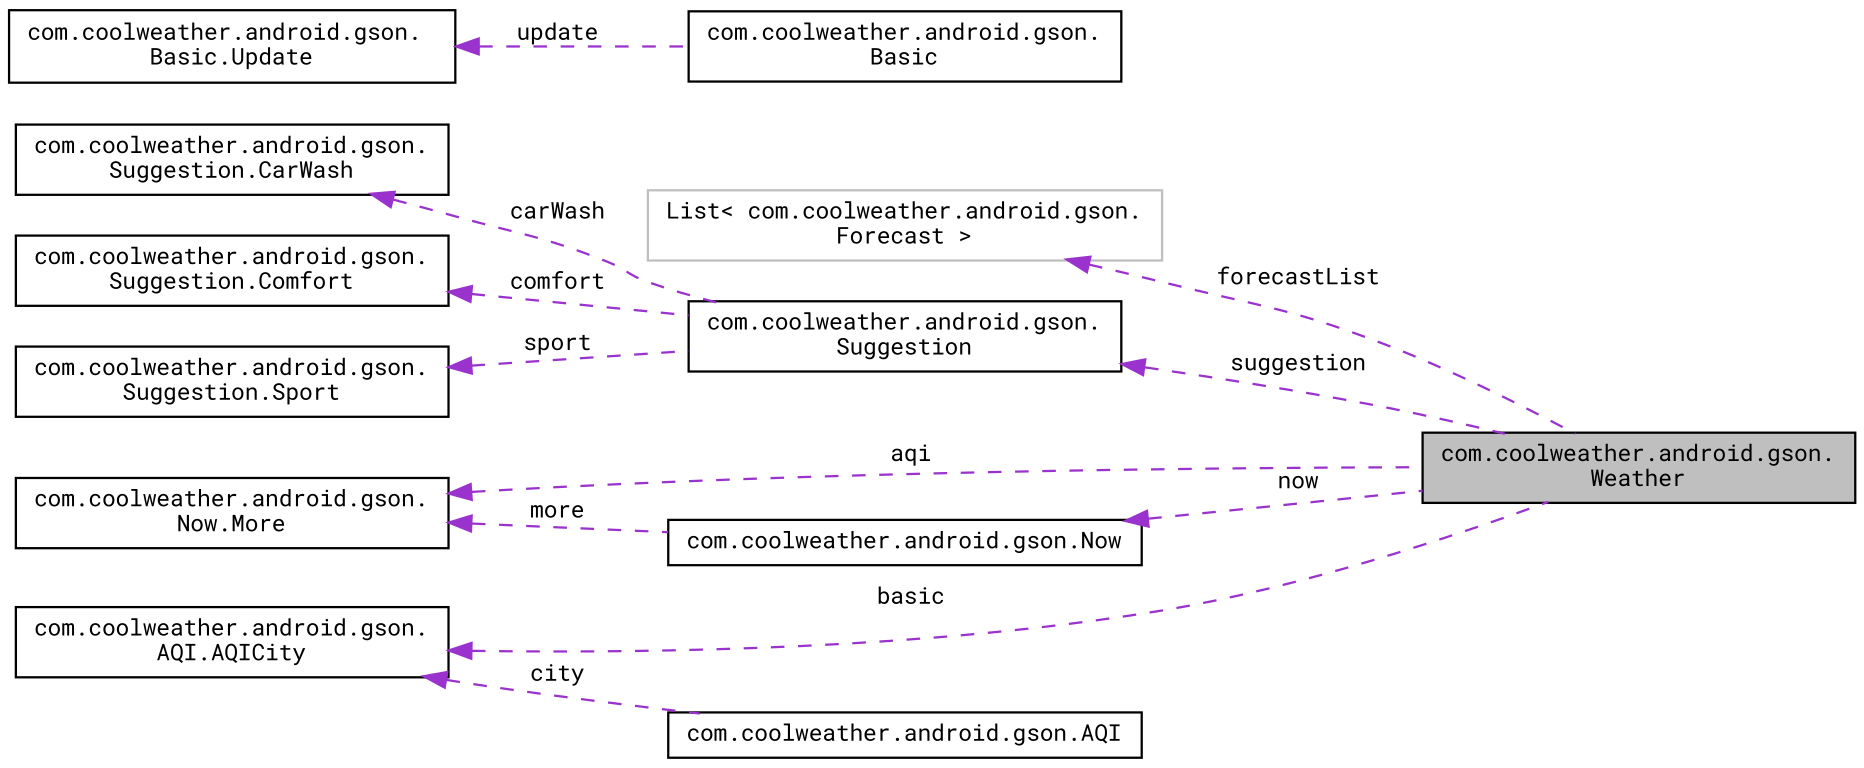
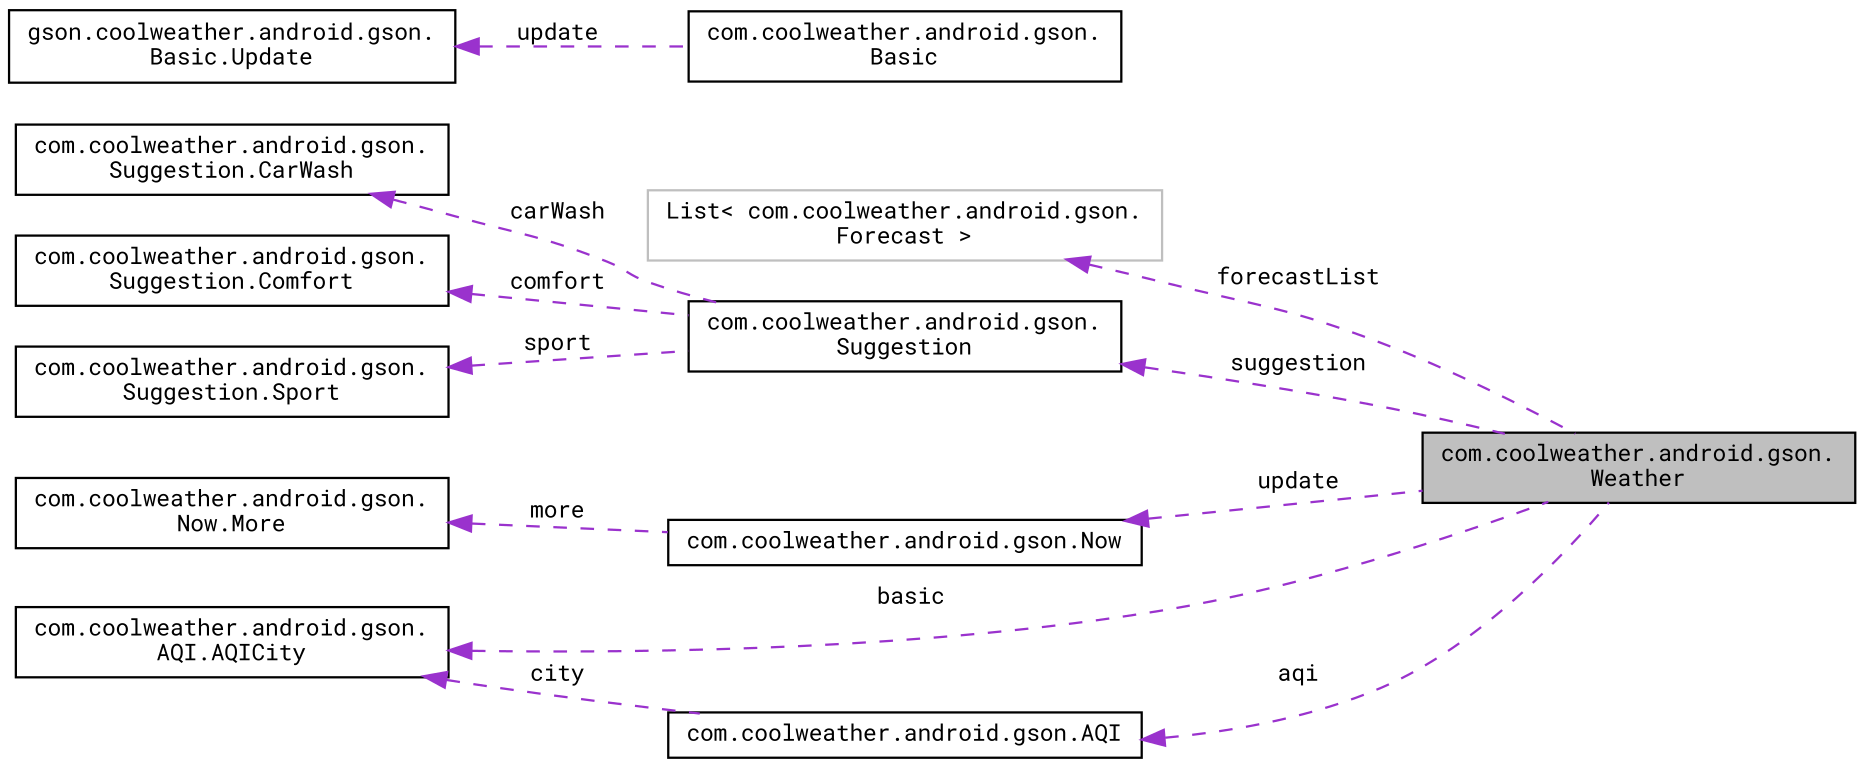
  digraph {
    fontname="Roboto Mono"
    rankdir=LR
    node [color=black fillcolor=white fontname="Roboto Mono" fontsize=10 shape=record style=filled]
    edge [color=darkorchid3 dir=back fontname="Roboto Mono" fontsize=10 labelfontname=Helvetica labelfontsize=10 style=dashed]
    n1 [fillcolor=grey75 fontcolor=black height=0.2 label="com.coolweather.android.gson.\lWeather" width=0.4]
    n2 [color=grey75 height=0.2 label="List\< com.coolweather.android.gson.\lForecast \>" width=0.4]
    n3 [height=0.2 label="com.coolweather.android.gson.\lSuggestion" width=0.4]
    n4 [height=0.2 label="com.coolweather.android.gson.\lSuggestion.CarWash" width=0.4]
    n5 [height=0.2 label="com.coolweather.android.gson.\lSuggestion.Comfort" width=0.4]
    n6 [height=0.2 label="com.coolweather.android.gson.\lSuggestion.Sport" width=0.4]
    n7 [height=0.2 label="com.coolweather.android.gson.Now" width=0.4]
    n8 [height=0.2 label="com.coolweather.android.gson.\lNow.More" width=0.4]
    n9 [height=0.2 label="com.coolweather.android.gson.\lBasic" width=0.4]
-   n10 [height=0.2 label="com.coolweather.android.gson.\lBasic.Update" width=0.4]
+   n10 [height=0.2 label="gson.coolweather.android.gson.\lBasic.Update" width=0.4]
    n11 [height=0.2 label="com.coolweather.android.gson.AQI" width=0.4]
    n12 [height=0.2 label="com.coolweather.android.gson.\lAQI.AQICity" width=0.4]
    n2 -> n1 [label=" forecastList"]
    n3 -> n1 [label=" suggestion"]
    n4 -> n3 [label=" carWash"]
    n5 -> n3 [label=" comfort"]
    n6 -> n3 [label=" sport"]
-   n7 -> n1 [label=" now"]
+   n7 -> n1 [label=" update"]
    n8 -> n7 [label=" more"]
    n10 -> n9 [label=" update"]
-   n8 -> n1 [label=" aqi"]
+   n11 -> n1 [label=" aqi"]
    n12 -> n1 [label=" basic"]
    n12 -> n11 [label=" city"]
  }
